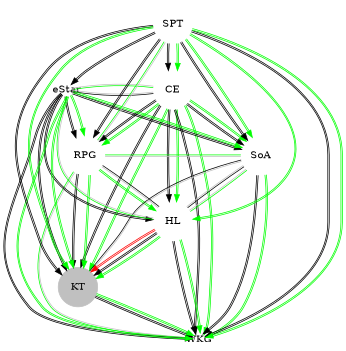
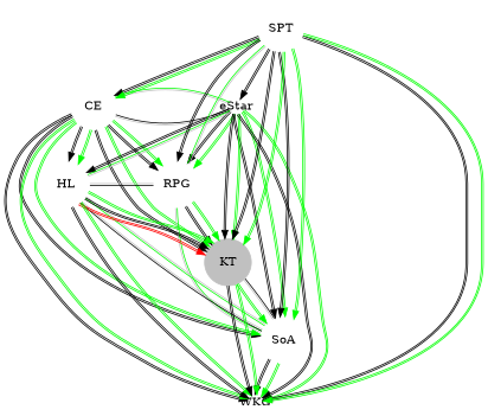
  digraph {
    node [color=white fixedsize=true shape=circle]
    edge [color="black:black"]
    CE [width=.75]
    RPG [width=.75]
    SoA [width=.75]
    HL [width=.75]
    KT [color=gray style=filled width=.75]
    WKG [width=.25]
    eStar [width=.25]
    SPT [width=.75]
    CE -> RPG
    CE -> RPG [color="green:green"]
    CE -> SoA
    CE -> SoA [color="green:green"]
    CE -> HL
    CE -> HL [color="green:green"]
    CE -> KT
    CE -> KT [color="green:green"]
    CE -> WKG
    CE -> WKG [color="green:green"]
-   RPG -> HL [color="green:green"]
    RPG -> KT
    RPG -> KT [color="green:green"]
-   RPG -> WKG [color="green:gray" constraint=false dir=none]
    SoA -> RPG [color="green:gray" constraint=false dir=none]
    SoA -> KT [color="black:gray" constraint=false dir=none]
    SoA -> WKG
    SoA -> WKG [color="green:green"]
    HL -> RPG [color="black:gray" constraint=false dir=none]
    HL -> SoA [color="black:gray" constraint=false dir=none]
    HL -> SoA [color="green:gray" constraint=false dir=none]
    HL -> KT [color="red:red" constraint=false]
    HL -> KT
    HL -> KT [color="green:green"]
    HL -> WKG
    HL -> WKG [color="green:green"]
+   KT -> SoA [color="green:green"]
    KT -> WKG
    KT -> WKG [color="green:green"]
    eStar -> CE [color="black:gray" constraint=false dir=none]
    eStar -> CE [color="green:gray" constraint=false dir=none]
    eStar -> RPG
    eStar -> RPG [color="green:green"]
    eStar -> SoA
    eStar -> SoA [color="green:green"]
    eStar -> HL
    eStar -> HL [color="green:gray" constraint=false dir=none]
    eStar -> KT
    eStar -> KT [color="green:green"]
    eStar -> WKG
    eStar -> WKG [color="green:green"]
    SPT -> CE
    SPT -> CE [color="green:green"]
    SPT -> RPG
    SPT -> RPG [color="green:gray" constraint=false dir=none]
    SPT -> SoA
    SPT -> SoA [color="green:green"]
-   SPT -> HL [color="green:green"]
    SPT -> KT
    SPT -> KT [color="green:green"]
    SPT -> WKG
    SPT -> WKG [color="green:green"]
    SPT -> eStar
  }
